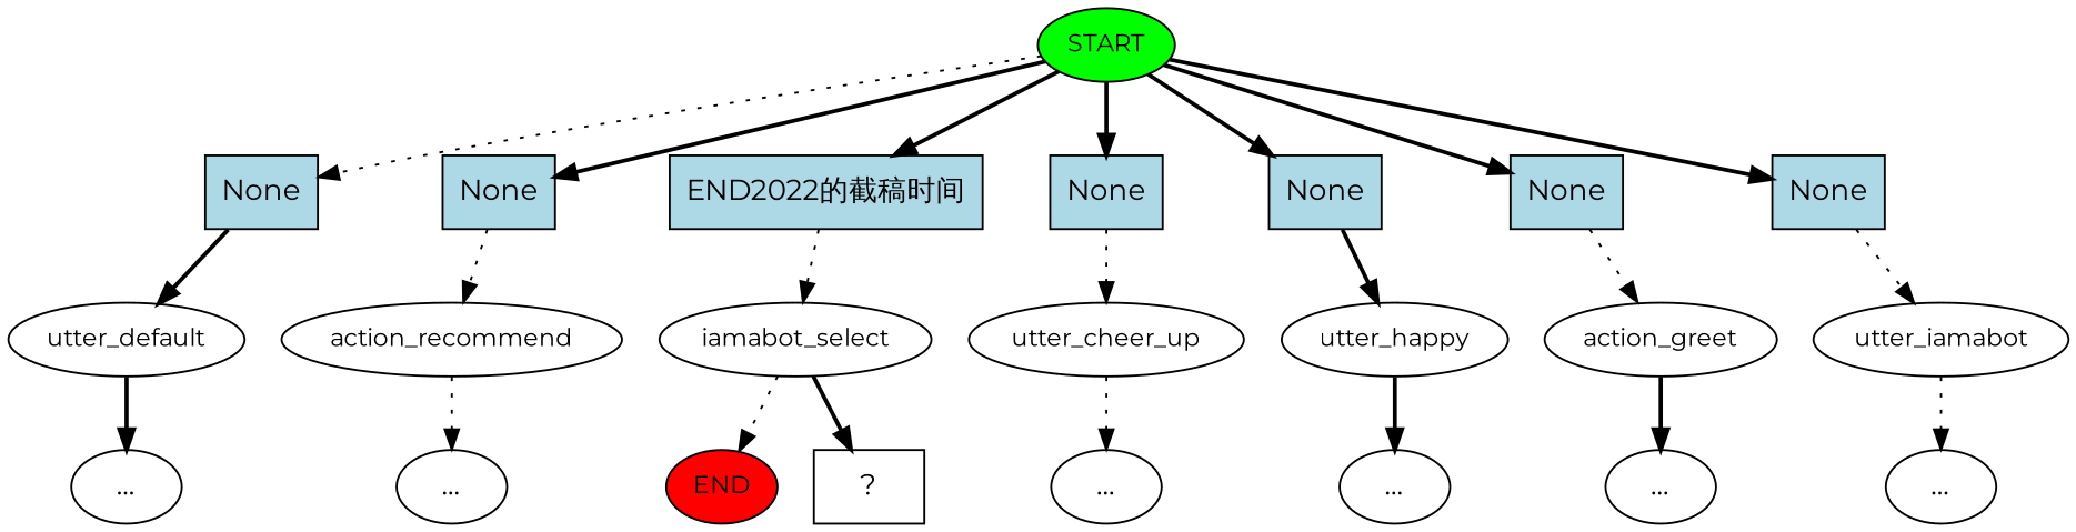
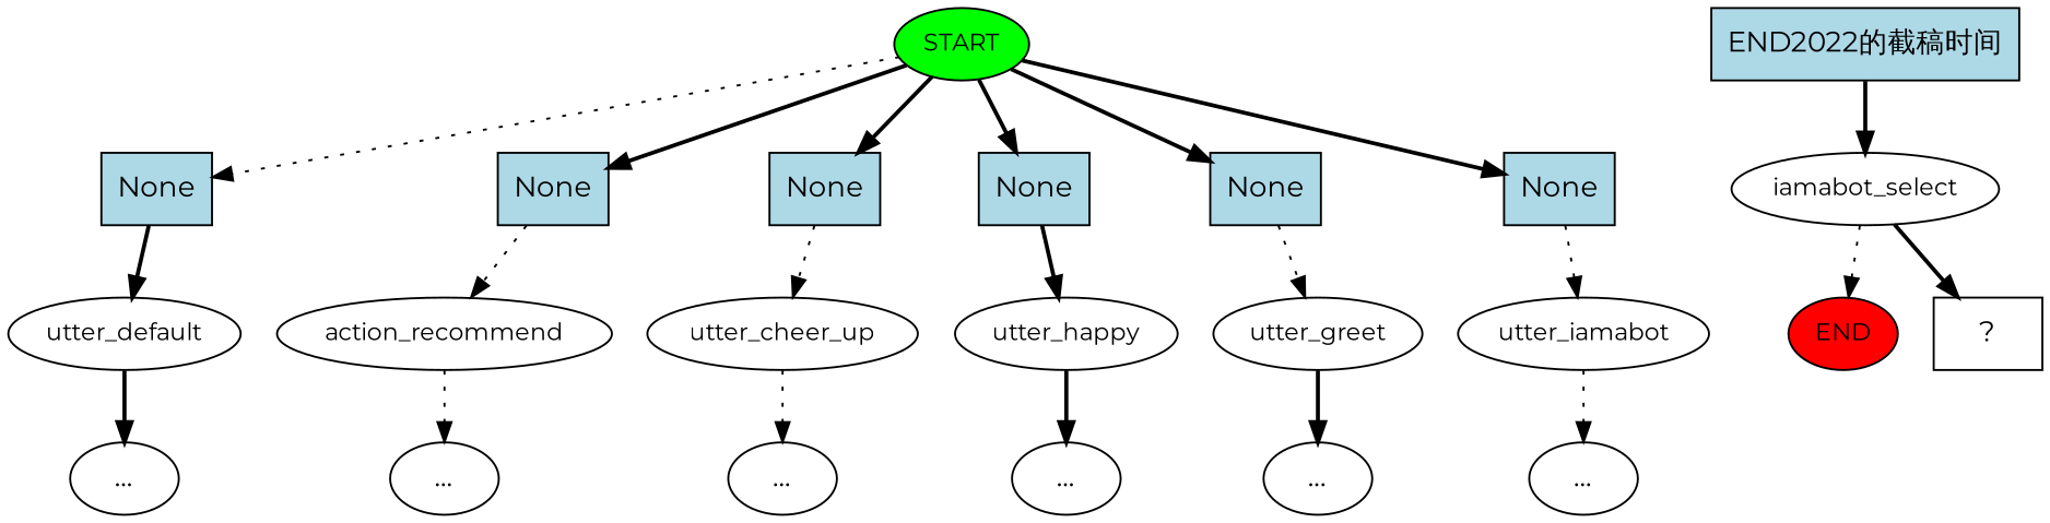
  digraph {
    fontname=Montserrat
    node [fontname=Montserrat]
    edge [fontname=Montserrat style=bold]
    n1 [fillcolor=green fontsize=12 label=START style=filled]
    n2 [fillcolor=lightblue label=None shape=rect style=filled]
    n3 [fillcolor=lightblue label=None shape=rect style=filled]
    n4 [fillcolor=lightblue label="END2022的截稿时间" shape=rect style=filled]
    n5 [fillcolor=lightblue label=None shape=rect style=filled]
    n6 [fillcolor=lightblue label=None shape=rect style=filled]
    n7 [fillcolor=lightblue label=None shape=rect style=filled]
    n8 [fillcolor=lightblue label=None shape=rect style=filled]
    n9 [fontsize=12 label=utter_default]
    n10 [fontsize=12 label=action_recommend]
    n11 [fontsize=12 label=iamabot_select]
    n12 [fontsize=12 label=utter_cheer_up]
    n13 [fontsize=12 label=utter_happy]
-   n14 [fontsize=12 label=action_greet]
+   n14 [fontsize=12 label=utter_greet]
    n15 [fontsize=12 label=utter_iamabot]
    n16 [fillcolor=red fontsize=12 label=END style=filled]
    n17 [label="..."]
    n18 [label="..."]
    n19 [label="  ?  " shape=rect]
    n20 [label="..."]
    n21 [label="..."]
    n22 [label="..."]
    n23 [label="..."]
    n1 -> n2 [style=dotted]
    n1 -> n3
-   n1 -> n4
    n1 -> n5
    n1 -> n6
    n1 -> n7
    n1 -> n8
    n2 -> n9
    n3 -> n10 [style=dotted]
-   n4 -> n11 [style=dotted]
+   n4 -> n11
    n5 -> n12 [style=dotted]
    n6 -> n13
    n7 -> n14 [style=dotted]
    n8 -> n15 [style=dotted]
    n9 -> n17
    n10 -> n18 [style=dotted]
    n11 -> n16 [style=dotted]
    n11 -> n19
    n12 -> n20 [style=dotted]
    n13 -> n21
    n14 -> n22
    n15 -> n23 [style=dotted]
  }
